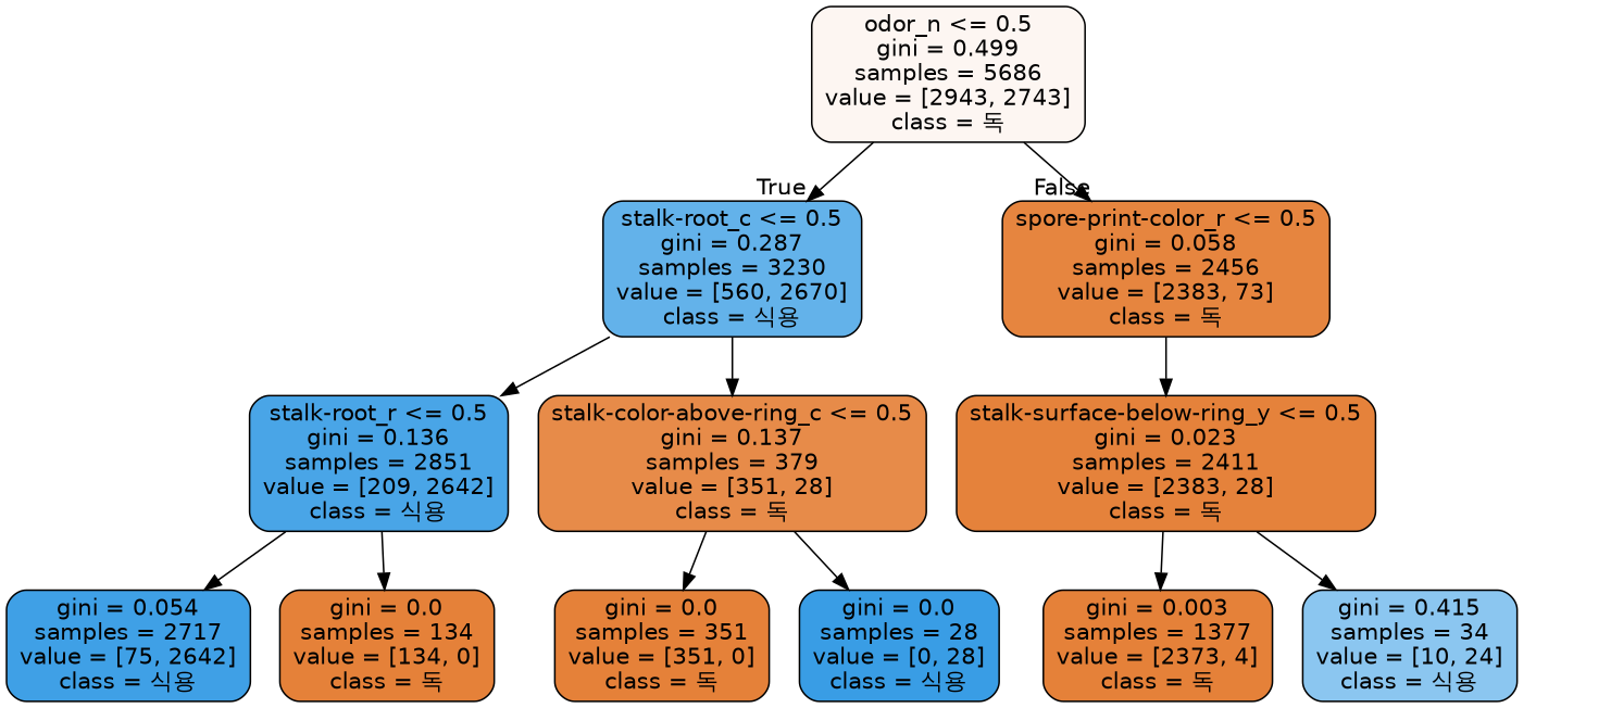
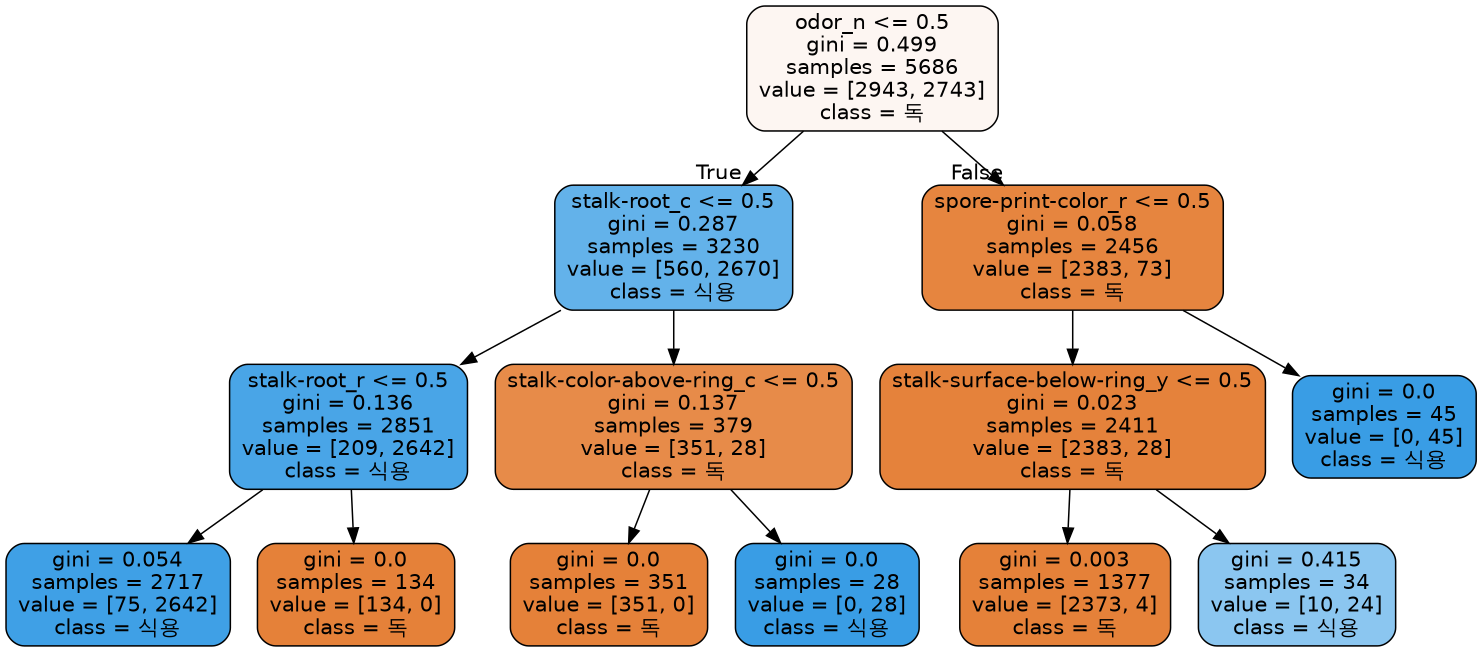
  digraph {
    node [color=black fillcolor="#e58139" fontname=helvetica shape=box style="filled, rounded"]
    edge [fontname=helvetica]
    n1 [fillcolor="#fdf6f2" label="odor_n <= 0.5\ngini = 0.499\nsamples = 5686\nvalue = [2943, 2743]\nclass = 독"]
    n2 [fillcolor="#63b2ea" label="stalk-root_c <= 0.5\ngini = 0.287\nsamples = 3230\nvalue = [560, 2670]\nclass = 식용"]
    n3 [fillcolor="#e6853f" label="spore-print-color_r <= 0.5\ngini = 0.058\nsamples = 2456\nvalue = [2383, 73]\nclass = 독"]
    n4 [fillcolor="#49a5e7" label="stalk-root_r <= 0.5\ngini = 0.136\nsamples = 2851\nvalue = [209, 2642]\nclass = 식용"]
    n5 [fillcolor="#e78b49" label="stalk-color-above-ring_c <= 0.5\ngini = 0.137\nsamples = 379\nvalue = [351, 28]\nclass = 독"]
    n6 [fillcolor="#e5823b" label="stalk-surface-below-ring_y <= 0.5\ngini = 0.023\nsamples = 2411\nvalue = [2383, 28]\nclass = 독"]
+   n7 [fillcolor="#399de5" label="gini = 0.0\nsamples = 45\nvalue = [0, 45]\nclass = 식용"]
    n8 [fillcolor="#3fa0e6" label="gini = 0.054\nsamples = 2717\nvalue = [75, 2642]\nclass = 식용"]
    n9 [label="gini = 0.0\nsamples = 134\nvalue = [134, 0]\nclass = 독"]
    n10 [label="gini = 0.0\nsamples = 351\nvalue = [351, 0]\nclass = 독"]
    n11 [fillcolor="#399de5" label="gini = 0.0\nsamples = 28\nvalue = [0, 28]\nclass = 식용"]
    n12 [label="gini = 0.003\nsamples = 1377\nvalue = [2373, 4]\nclass = 독"]
    n13 [fillcolor="#8bc6f0" label="gini = 0.415\nsamples = 34\nvalue = [10, 24]\nclass = 식용"]
    n1 -> n2 [headlabel=True labelangle=45 labeldistance=2.5]
    n1 -> n3 [headlabel=False labelangle=-45 labeldistance=2.5]
    n2 -> n4
    n2 -> n5
    n3 -> n6
+   n3 -> n7
    n4 -> n8
    n4 -> n9
    n5 -> n10
    n5 -> n11
    n6 -> n12
    n6 -> n13
  }
